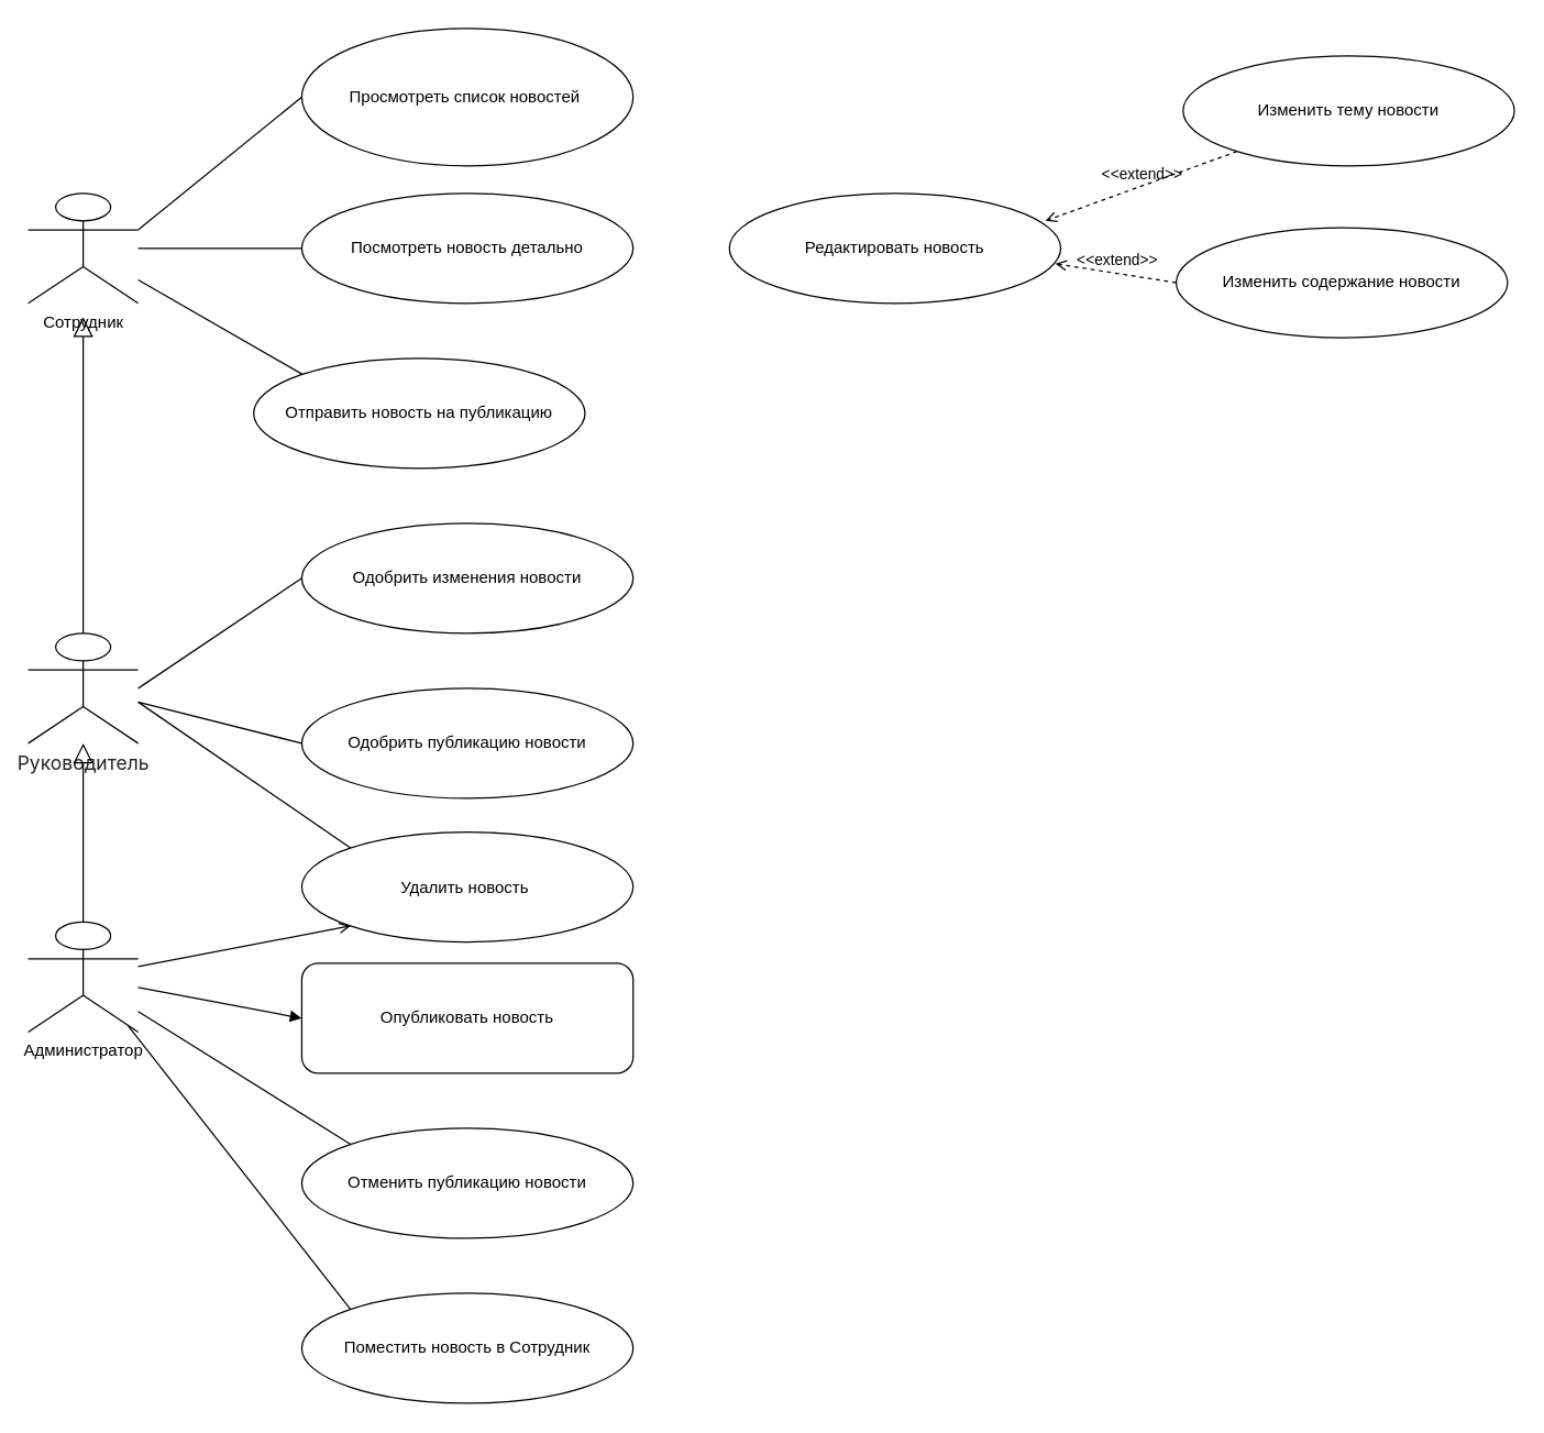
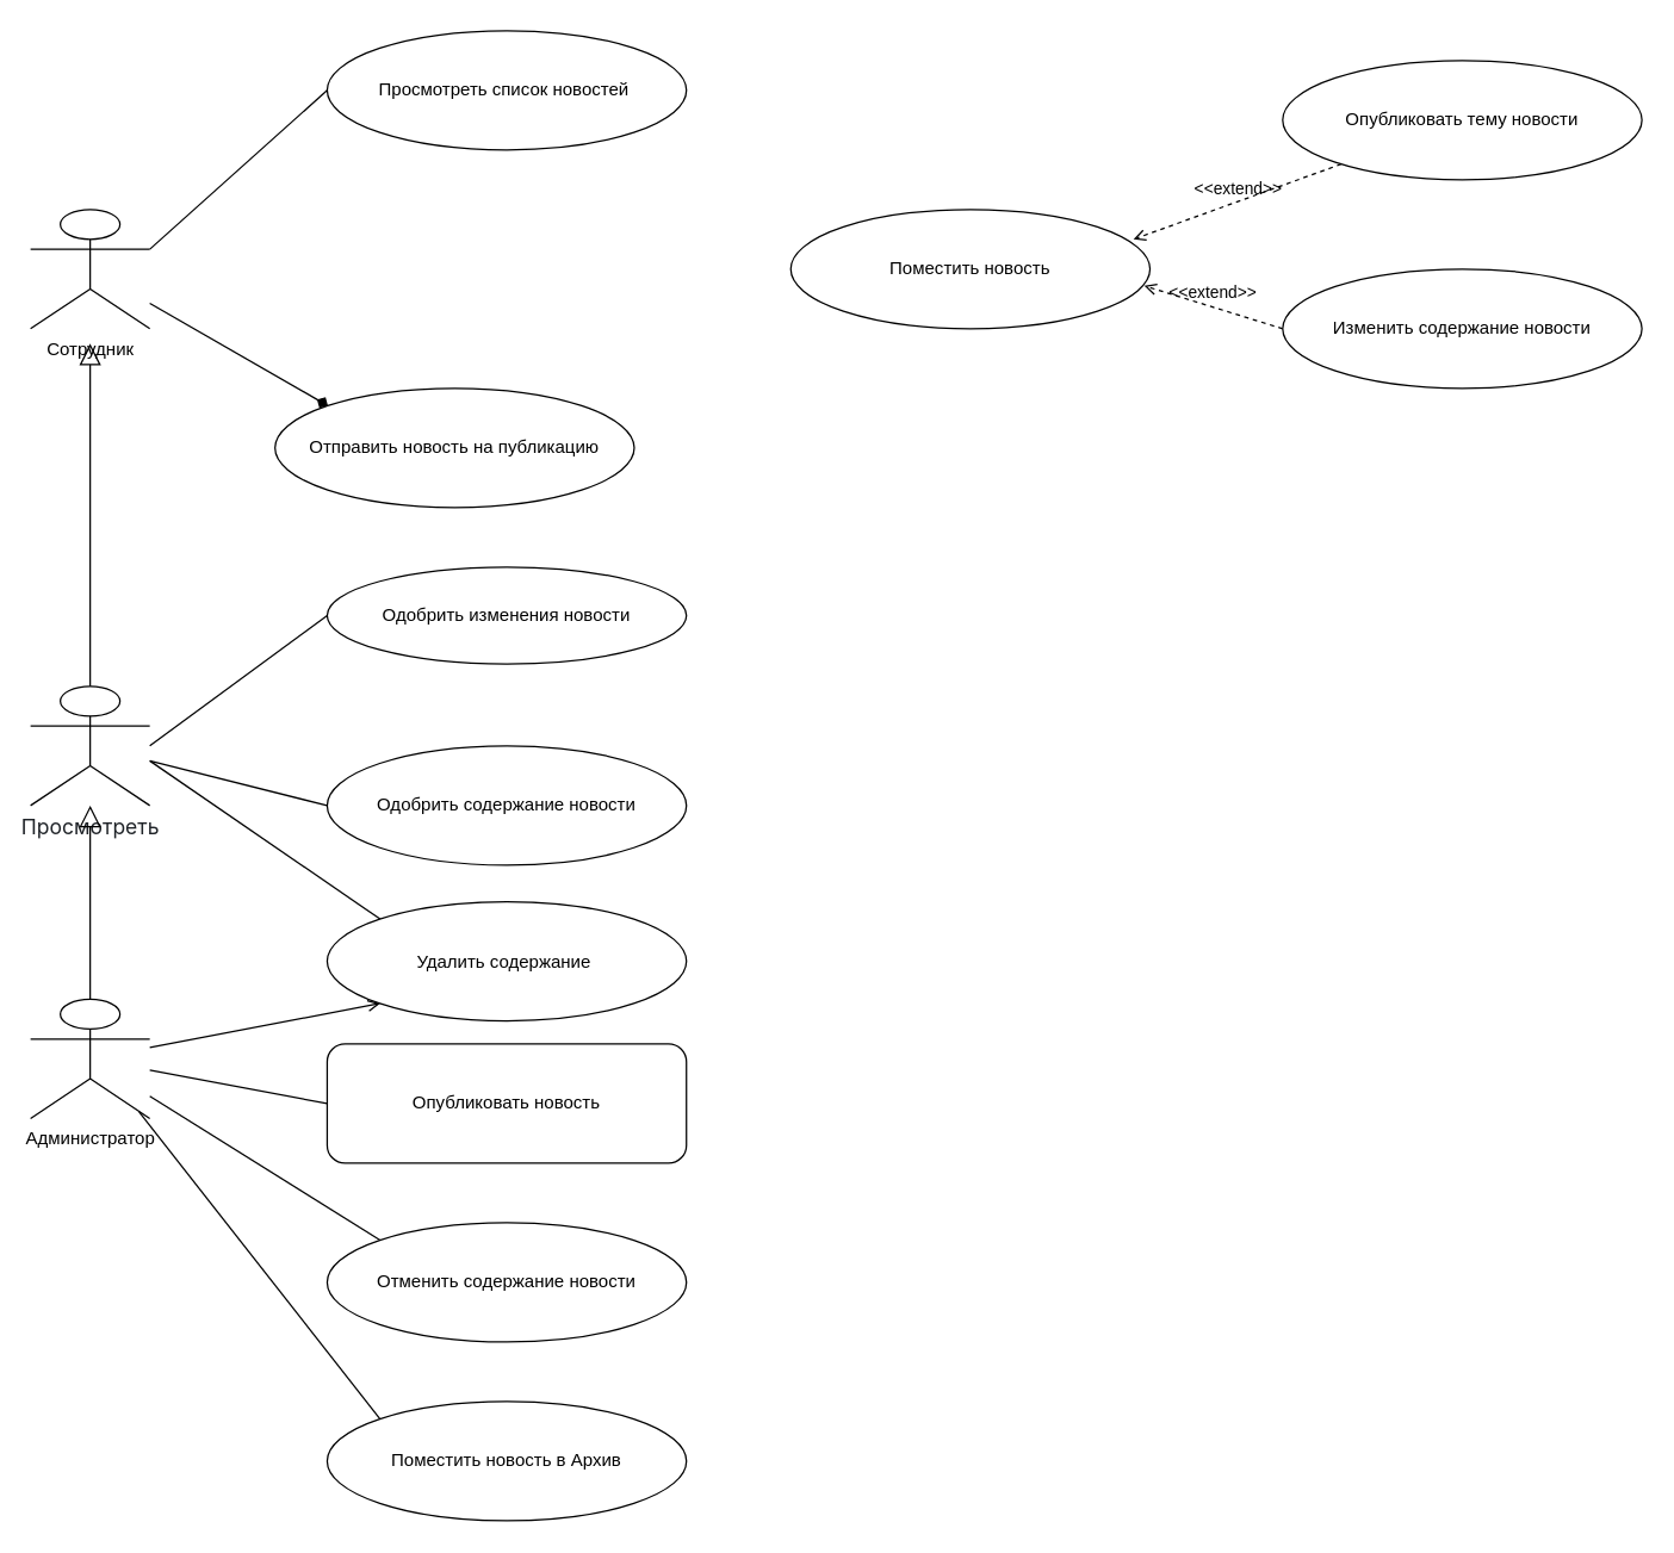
  <mxCell id="0" />
  <mxCell id="1" parent="0" />
  <mxCell id="2" value="Сотрудник" style="shape=umlActor;verticalLabelPosition=bottom;verticalAlign=top;html=1;fontColor=default;" parent="1" vertex="1"><mxGeometry x="20" y="140" width="80" height="80" as="geometry" /></mxCell>
- <mxCell id="3" value="Просмотреть список новостей&amp;nbsp;" style="ellipse;whiteSpace=wrap;html=1;" parent="1" vertex="1"><mxGeometry x="219" y="20" width="241" height="100" as="geometry" /></mxCell>
- <mxCell id="4" value="&lt;span style=&quot;color: rgb(31, 35, 40); font-family: -apple-system, BlinkMacSystemFont, &amp;quot;Segoe UI&amp;quot;, &amp;quot;Noto Sans&amp;quot;, Helvetica, Arial, sans-serif, &amp;quot;Apple Color Emoji&amp;quot;, &amp;quot;Segoe UI Emoji&amp;quot;; font-size: 14px; text-align: start; text-wrap: wrap; background-color: rgb(255, 255, 255);&quot;&gt;Руководитель&lt;/span&gt;&lt;div&gt;&lt;span style=&quot;color: rgb(31, 35, 40); font-family: -apple-system, BlinkMacSystemFont, &amp;quot;Segoe UI&amp;quot;, &amp;quot;Noto Sans&amp;quot;, Helvetica, Arial, sans-serif, &amp;quot;Apple Color Emoji&amp;quot;, &amp;quot;Segoe UI Emoji&amp;quot;; font-size: 14px; text-align: start; text-wrap: wrap; background-color: rgb(255, 255, 255);&quot;&gt;&lt;br&gt;&lt;/span&gt;&lt;/div&gt;" style="shape=umlActor;verticalLabelPosition=bottom;verticalAlign=top;html=1;outlineConnect=0;" parent="1" vertex="1"><mxGeometry x="20" y="460" width="80" height="80" as="geometry" /></mxCell>
+ <mxCell id="3" value="Просмотреть список новостей&amp;nbsp;" style="ellipse;whiteSpace=wrap;html=1;" parent="1" vertex="1"><mxGeometry x="219" width="241" height="80" as="geometry" y="20" /></mxCell>
+ <mxCell id="4" value="&lt;span style=&quot;color: rgb(31, 35, 40); font-family: -apple-system, BlinkMacSystemFont, &amp;quot;Segoe UI&amp;quot;, &amp;quot;Noto Sans&amp;quot;, Helvetica, Arial, sans-serif, &amp;quot;Apple Color Emoji&amp;quot;, &amp;quot;Segoe UI Emoji&amp;quot;; font-size: 14px; text-align: start; text-wrap: wrap; background-color: rgb(255, 255, 255);&quot;&gt;Просмотреть&lt;/span&gt;&lt;div&gt;&lt;span style=&quot;color: rgb(31, 35, 40); font-family: -apple-system, BlinkMacSystemFont, &amp;quot;Segoe UI&amp;quot;, &amp;quot;Noto Sans&amp;quot;, Helvetica, Arial, sans-serif, &amp;quot;Apple Color Emoji&amp;quot;, &amp;quot;Segoe UI Emoji&amp;quot;; font-size: 14px; text-align: start; text-wrap: wrap; background-color: rgb(255, 255, 255);&quot;&gt;&lt;br&gt;&lt;/span&gt;&lt;/div&gt;" style="shape=umlActor;verticalLabelPosition=bottom;verticalAlign=top;html=1;outlineConnect=0;" parent="1" vertex="1"><mxGeometry x="20" y="460" width="80" height="80" as="geometry" /></mxCell>
  <mxCell id="5" value="" style="endArrow=none;html=1;rounded=0;exitX=1;exitY=0.333;exitDx=0;exitDy=0;exitPerimeter=0;entryX=0;entryY=0.5;entryDx=0;entryDy=0;" parent="1" source="2" target="3" edge="1"><mxGeometry width="50" height="50" relative="1" as="geometry"><mxPoint x="490" y="470" as="sourcePoint" /><mxPoint x="540" y="420" as="targetPoint" /></mxGeometry></mxCell>
  <mxCell id="6" value="Администратор" style="shape=umlActor;verticalLabelPosition=bottom;verticalAlign=top;html=1;" parent="1" vertex="1"><mxGeometry x="20" y="670" width="80" height="80" as="geometry" /></mxCell>
- <mxCell id="7" value="" style="endArrow=none;html=1;rounded=0;entryX=0;entryY=0.5;entryDx=0;entryDy=0;" parent="1" source="2" target="18" edge="1"><mxGeometry width="50" height="50" relative="1" as="geometry"><mxPoint x="490" y="470" as="sourcePoint" /><mxPoint x="540" y="420" as="targetPoint" /></mxGeometry></mxCell>
- <mxCell id="8" value="" style="endArrow=none;html=1;rounded=0;entryX=0;entryY=0;entryDx=0;entryDy=0;" parent="1" source="2" target="22" edge="1"><mxGeometry width="50" height="50" relative="1" as="geometry"><mxPoint x="200" y="440" as="sourcePoint" /><mxPoint x="280" y="250" as="targetPoint" /></mxGeometry></mxCell>
+ <mxCell id="8" value="" style="endArrow=diamond;html=1;rounded=0;entryX=0;entryY=0;entryDx=0;entryDy=0;" parent="1" source="2" target="22" edge="1"><mxGeometry width="50" height="50" relative="1" as="geometry"><mxPoint x="200" y="440" as="sourcePoint" /><mxPoint x="280" y="250" as="targetPoint" /></mxGeometry></mxCell>
  <mxCell id="9" value="" style="endArrow=none;html=1;rounded=0;entryX=0;entryY=0.5;entryDx=0;entryDy=0;" parent="1" source="4" target="25" edge="1"><mxGeometry width="50" height="50" relative="1" as="geometry"><mxPoint x="160" y="550" as="sourcePoint" /><mxPoint x="477.865" y="645.779" as="targetPoint" /></mxGeometry></mxCell>
- <mxCell id="10" value="" style="endArrow=block;html=1;rounded=0;entryX=0;entryY=0.5;entryDx=0;entryDy=0;" parent="1" source="6" target="27" edge="1"><mxGeometry width="50" height="50" relative="1" as="geometry"><mxPoint x="160" y="680" as="sourcePoint" /><mxPoint x="195" y="750" as="targetPoint" /></mxGeometry></mxCell>
+ <mxCell id="10" value="" style="endArrow=none;html=1;rounded=0;entryX=0;entryY=0.5;entryDx=0;entryDy=0;" parent="1" source="6" target="27" edge="1"><mxGeometry width="50" height="50" relative="1" as="geometry"><mxPoint x="160" y="680" as="sourcePoint" /><mxPoint x="195" y="750" as="targetPoint" /></mxGeometry></mxCell>
  <mxCell id="11" value="" style="endArrow=none;html=1;rounded=0;entryX=0;entryY=0;entryDx=0;entryDy=0;" parent="1" source="6" target="28" edge="1"><mxGeometry width="50" height="50" relative="1" as="geometry"><mxPoint x="170" y="740" as="sourcePoint" /><mxPoint x="197.175" y="824.4" as="targetPoint" /></mxGeometry></mxCell>
  <mxCell id="12" value="" style="endArrow=none;html=1;rounded=0;entryX=0;entryY=0.5;entryDx=0;entryDy=0;" parent="1" target="24" edge="1"><mxGeometry width="50" height="50" relative="1" as="geometry"><mxPoint x="100" y="500" as="sourcePoint" /><mxPoint x="540" y="520" as="targetPoint" /></mxGeometry></mxCell>
  <mxCell id="13" value="&amp;lt;&amp;lt;extend&amp;gt;&amp;gt;" style="html=1;verticalAlign=bottom;labelBackgroundColor=none;endArrow=open;endFill=0;dashed=1;rounded=0;entryX=0.954;entryY=0.25;entryDx=0;entryDy=0;entryPerimeter=0;" parent="1" source="20" target="19" edge="1"><mxGeometry width="160" relative="1" as="geometry"><mxPoint x="690" y="340" as="sourcePoint" /><mxPoint x="850" y="340" as="targetPoint" /></mxGeometry></mxCell>
  <mxCell id="14" value="&amp;lt;&amp;lt;extend&amp;gt;&amp;gt;" style="html=1;verticalAlign=bottom;labelBackgroundColor=none;endArrow=open;endFill=0;dashed=1;rounded=0;entryX=0.984;entryY=0.64;entryDx=0;entryDy=0;exitX=0;exitY=0.5;exitDx=0;exitDy=0;entryPerimeter=0;" parent="1" source="21" target="19" edge="1"><mxGeometry width="160" relative="1" as="geometry"><mxPoint x="700" y="320" as="sourcePoint" /><mxPoint x="860" y="320" as="targetPoint" /></mxGeometry></mxCell>
  <mxCell id="15" value="" style="endArrow=none;html=1;rounded=0;exitX=0.91;exitY=0.945;exitDx=0;exitDy=0;exitPerimeter=0;entryX=0;entryY=0;entryDx=0;entryDy=0;" parent="1" source="6" target="29" edge="1"><mxGeometry width="50" height="50" relative="1" as="geometry"><mxPoint x="190" y="830" as="sourcePoint" /><mxPoint x="240" y="780" as="targetPoint" /></mxGeometry></mxCell>
  <mxCell id="16" value="" style="endArrow=open;html=1;rounded=0;entryX=0;entryY=1;entryDx=0;entryDy=0;" parent="1" source="6" target="26" edge="1"><mxGeometry width="50" height="50" relative="1" as="geometry"><mxPoint x="440" y="630" as="sourcePoint" /><mxPoint x="208.606" y="668.605" as="targetPoint" /></mxGeometry></mxCell>
  <mxCell id="17" value="" style="endArrow=none;html=1;rounded=0;entryX=0;entryY=0;entryDx=0;entryDy=0;" parent="1" target="26" edge="1"><mxGeometry width="50" height="50" relative="1" as="geometry"><mxPoint x="100" y="510" as="sourcePoint" /><mxPoint x="233.543" y="616.666" as="targetPoint" /></mxGeometry></mxCell>
- <mxCell id="18" value="Посмотреть новость детально" style="ellipse;whiteSpace=wrap;html=1;" parent="1" vertex="1"><mxGeometry x="219" y="140" width="241" height="80" as="geometry" /></mxCell>
- <mxCell id="19" value="Редактировать новость" style="ellipse;whiteSpace=wrap;html=1;" parent="1" vertex="1"><mxGeometry x="530" y="140" width="241" height="80" as="geometry" /></mxCell>
- <mxCell id="20" value="Изменить тему новости" style="ellipse;whiteSpace=wrap;html=1;" parent="1" vertex="1"><mxGeometry x="860" y="40" width="241" height="80" as="geometry" /></mxCell>
- <mxCell id="21" value="Изменить содержание новости" style="ellipse;whiteSpace=wrap;html=1;" parent="1" vertex="1"><mxGeometry x="855" y="165" width="241" height="80" as="geometry" /></mxCell>
+ <mxCell id="19" value="Поместить новость" style="ellipse;whiteSpace=wrap;html=1;" parent="1" vertex="1"><mxGeometry x="530" y="140" width="241" height="80" as="geometry" /></mxCell>
+ <mxCell id="20" value="Опубликовать тему новости" style="ellipse;whiteSpace=wrap;html=1;" parent="1" vertex="1"><mxGeometry x="860" y="40" width="241" height="80" as="geometry" /></mxCell>
+ <mxCell id="21" value="Изменить содержание новости" style="ellipse;whiteSpace=wrap;html=1;" parent="1" vertex="1"><mxGeometry x="860" y="180" width="241" height="80" as="geometry" /></mxCell>
  <mxCell id="22" value="Отправить новость на публикацию" style="ellipse;whiteSpace=wrap;html=1;" parent="1" vertex="1"><mxGeometry x="184" y="260" width="241" height="80" as="geometry" /></mxCell>
  <mxCell id="23" value="" style="edgeStyle=none;html=1;endArrow=block;endFill=0;endSize=12;verticalAlign=bottom;rounded=0;exitX=0.5;exitY=0;exitDx=0;exitDy=0;exitPerimeter=0;" parent="1" source="4" edge="1"><mxGeometry width="160" relative="1" as="geometry"><mxPoint x="90" y="416.235" as="sourcePoint" /><mxPoint x="60" y="230" as="targetPoint" /></mxGeometry></mxCell>
- <mxCell id="24" value="Одобрить изменения новости" style="ellipse;whiteSpace=wrap;html=1;" parent="1" vertex="1"><mxGeometry x="219" y="380" width="241" height="80" as="geometry" /></mxCell>
- <mxCell id="25" value="Одобрить публикацию новости" style="ellipse;whiteSpace=wrap;html=1;" parent="1" vertex="1"><mxGeometry x="219" y="500" width="241" height="80" as="geometry" /></mxCell>
- <mxCell id="26" value="Удалить новость&amp;nbsp;" style="ellipse;whiteSpace=wrap;html=1;" parent="1" vertex="1"><mxGeometry x="219" y="604.5" width="241" height="80" as="geometry" /></mxCell>
+ <mxCell id="24" value="Одобрить изменения новости" style="ellipse;whiteSpace=wrap;html=1;" parent="1" vertex="1"><mxGeometry x="219" y="380" width="241" height="65" as="geometry" /></mxCell>
+ <mxCell id="25" value="Одобрить содержание новости" style="ellipse;whiteSpace=wrap;html=1;" parent="1" vertex="1"><mxGeometry x="219" y="500" width="241" height="80" as="geometry" /></mxCell>
+ <mxCell id="26" value="Удалить содержание&amp;nbsp;" style="ellipse;whiteSpace=wrap;html=1;" parent="1" vertex="1"><mxGeometry x="219" y="604.5" width="241" height="80" as="geometry" /></mxCell>
  <mxCell id="27" value="Опубликовать новость" style="whiteSpace=wrap;html=1;rounded=1;" parent="1" vertex="1"><mxGeometry x="219" y="700" width="241" height="80" as="geometry" /></mxCell>
- <mxCell id="28" value="Отменить публикацию новости" style="ellipse;whiteSpace=wrap;html=1;" parent="1" vertex="1"><mxGeometry x="219" y="820" width="241" height="80" as="geometry" /></mxCell>
- <mxCell id="29" value="Поместить новость в Сотрудник" style="ellipse;whiteSpace=wrap;html=1;" parent="1" vertex="1"><mxGeometry x="219" y="940" width="241" height="80" as="geometry" /></mxCell>
+ <mxCell id="28" value="Отменить содержание новости" style="ellipse;whiteSpace=wrap;html=1;" parent="1" vertex="1"><mxGeometry x="219" y="820" width="241" height="80" as="geometry" /></mxCell>
+ <mxCell id="29" value="Поместить новость в Архив" style="ellipse;whiteSpace=wrap;html=1;" parent="1" vertex="1"><mxGeometry x="219" y="940" width="241" height="80" as="geometry" /></mxCell>
  <mxCell id="30" value="" style="edgeStyle=none;html=1;endArrow=block;endFill=0;endSize=12;verticalAlign=bottom;rounded=0;exitX=0.5;exitY=0;exitDx=0;exitDy=0;exitPerimeter=0;" edge="1" parent="1" source="6" target="4"><mxGeometry width="160" relative="1" as="geometry"><mxPoint y="770" as="sourcePoint" x="-20" /><mxPoint y="540" as="targetPoint" x="-20" /></mxGeometry></mxCell>
